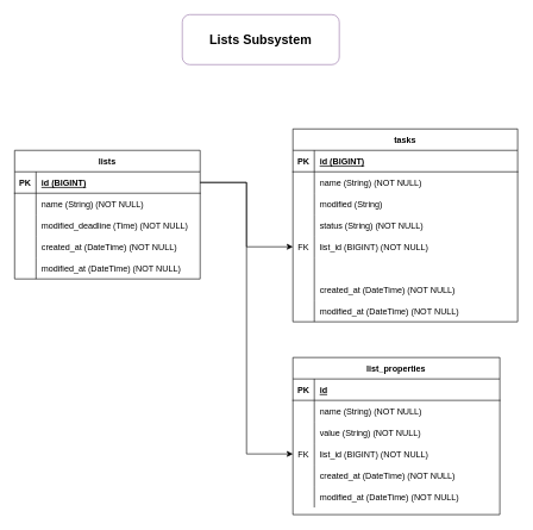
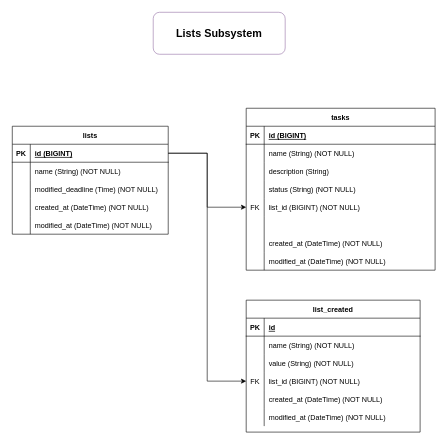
  <mxCell id="0" />
  <mxCell id="1" parent="0" />
  <mxCell id="2" value="&lt;h2&gt;&lt;b&gt;Lists Subsystem&lt;/b&gt;&lt;/h2&gt;" style="rounded=1;whiteSpace=wrap;html=1;fillColor=#ffffff;strokeColor=#9673a6;" vertex="1" parent="1"><mxGeometry x="255" y="20" width="220" height="70" as="geometry" /></mxCell>
  <mxCell id="3" value="lists" style="shape=table;startSize=30;container=1;collapsible=1;childLayout=tableLayout;fixedRows=1;rowLines=0;fontStyle=1;align=center;resizeLast=1;" vertex="1" parent="1"><mxGeometry x="20" y="210" width="260" height="180" as="geometry" /></mxCell>
  <mxCell id="4" value="" style="shape=partialRectangle;collapsible=0;dropTarget=0;pointerEvents=0;fillColor=none;top=0;left=0;bottom=1;right=0;points=[[0,0.5],[1,0.5]];portConstraint=eastwest;" vertex="1" parent="3"><mxGeometry y="30" width="260" height="30" as="geometry" /></mxCell>
  <mxCell id="5" value="PK" style="shape=partialRectangle;connectable=0;fillColor=none;top=0;left=0;bottom=0;right=0;fontStyle=1;overflow=hidden;" vertex="1" parent="4"><mxGeometry width="30" height="30" as="geometry"><mxRectangle width="30" height="30" as="alternateBounds" /></mxGeometry></mxCell>
  <mxCell id="6" value="id (BIGINT)" style="shape=partialRectangle;connectable=0;fillColor=none;top=0;left=0;bottom=0;right=0;align=left;spacingLeft=6;fontStyle=5;overflow=hidden;" vertex="1" parent="4"><mxGeometry x="30" width="230" height="30" as="geometry"><mxRectangle width="230" height="30" as="alternateBounds" /></mxGeometry></mxCell>
  <mxCell id="7" value="" style="shape=partialRectangle;collapsible=0;dropTarget=0;pointerEvents=0;fillColor=none;top=0;left=0;bottom=0;right=0;points=[[0,0.5],[1,0.5]];portConstraint=eastwest;" vertex="1" parent="3"><mxGeometry y="60" width="260" height="30" as="geometry" /></mxCell>
  <mxCell id="8" value="" style="shape=partialRectangle;connectable=0;fillColor=none;top=0;left=0;bottom=0;right=0;editable=1;overflow=hidden;" vertex="1" parent="7"><mxGeometry width="30" height="30" as="geometry"><mxRectangle width="30" height="30" as="alternateBounds" /></mxGeometry></mxCell>
  <mxCell id="9" value="name (String) (NOT NULL)" style="shape=partialRectangle;connectable=0;fillColor=none;top=0;left=0;bottom=0;right=0;align=left;spacingLeft=6;overflow=hidden;" vertex="1" parent="7"><mxGeometry x="30" width="230" height="30" as="geometry"><mxRectangle width="230" height="30" as="alternateBounds" /></mxGeometry></mxCell>
  <mxCell id="10" value="" style="shape=partialRectangle;collapsible=0;dropTarget=0;pointerEvents=0;fillColor=none;top=0;left=0;bottom=0;right=0;points=[[0,0.5],[1,0.5]];portConstraint=eastwest;" vertex="1" parent="3"><mxGeometry y="90" width="260" height="30" as="geometry" /></mxCell>
  <mxCell id="11" value="" style="shape=partialRectangle;connectable=0;fillColor=none;top=0;left=0;bottom=0;right=0;editable=1;overflow=hidden;" vertex="1" parent="10"><mxGeometry width="30" height="30" as="geometry"><mxRectangle width="30" height="30" as="alternateBounds" /></mxGeometry></mxCell>
  <mxCell id="12" value="modified_deadline (Time) (NOT NULL)" style="shape=partialRectangle;connectable=0;fillColor=none;top=0;left=0;bottom=0;right=0;align=left;spacingLeft=6;overflow=hidden;" vertex="1" parent="10"><mxGeometry x="30" width="230" height="30" as="geometry"><mxRectangle width="230" height="30" as="alternateBounds" /></mxGeometry></mxCell>
  <mxCell id="13" value="" style="shape=partialRectangle;collapsible=0;dropTarget=0;pointerEvents=0;fillColor=none;top=0;left=0;bottom=0;right=0;points=[[0,0.5],[1,0.5]];portConstraint=eastwest;" vertex="1" parent="3"><mxGeometry y="120" width="260" height="30" as="geometry" /></mxCell>
  <mxCell id="14" value="" style="shape=partialRectangle;connectable=0;fillColor=none;top=0;left=0;bottom=0;right=0;editable=1;overflow=hidden;" vertex="1" parent="13"><mxGeometry width="30" height="30" as="geometry"><mxRectangle width="30" height="30" as="alternateBounds" /></mxGeometry></mxCell>
  <mxCell id="15" value="created_at (DateTime) (NOT NULL)" style="shape=partialRectangle;connectable=0;fillColor=none;top=0;left=0;bottom=0;right=0;align=left;spacingLeft=6;overflow=hidden;" vertex="1" parent="13"><mxGeometry x="30" width="230" height="30" as="geometry"><mxRectangle width="230" height="30" as="alternateBounds" /></mxGeometry></mxCell>
  <mxCell id="16" value="" style="shape=partialRectangle;collapsible=0;dropTarget=0;pointerEvents=0;fillColor=none;top=0;left=0;bottom=0;right=0;points=[[0,0.5],[1,0.5]];portConstraint=eastwest;" vertex="1" parent="3"><mxGeometry y="150" width="260" height="30" as="geometry" /></mxCell>
  <mxCell id="17" value="" style="shape=partialRectangle;connectable=0;fillColor=none;top=0;left=0;bottom=0;right=0;editable=1;overflow=hidden;" vertex="1" parent="16"><mxGeometry width="30" height="30" as="geometry"><mxRectangle width="30" height="30" as="alternateBounds" /></mxGeometry></mxCell>
  <mxCell id="18" value="modified_at (DateTime) (NOT NULL)" style="shape=partialRectangle;connectable=0;fillColor=none;top=0;left=0;bottom=0;right=0;align=left;spacingLeft=6;overflow=hidden;" vertex="1" parent="16"><mxGeometry x="30" width="230" height="30" as="geometry"><mxRectangle width="230" height="30" as="alternateBounds" /></mxGeometry></mxCell>
  <mxCell id="19" value="tasks" style="shape=table;startSize=30;container=1;collapsible=1;childLayout=tableLayout;fixedRows=1;rowLines=0;fontStyle=1;align=center;resizeLast=1;" vertex="1" parent="1"><mxGeometry x="410" y="180" width="315" height="270" as="geometry" /></mxCell>
  <mxCell id="20" value="" style="shape=partialRectangle;collapsible=0;dropTarget=0;pointerEvents=0;fillColor=none;top=0;left=0;bottom=1;right=0;points=[[0,0.5],[1,0.5]];portConstraint=eastwest;" vertex="1" parent="19"><mxGeometry y="30" width="315" height="30" as="geometry" /></mxCell>
  <mxCell id="21" value="PK" style="shape=partialRectangle;connectable=0;fillColor=none;top=0;left=0;bottom=0;right=0;fontStyle=1;overflow=hidden;" vertex="1" parent="20"><mxGeometry width="30" height="30" as="geometry"><mxRectangle width="30" height="30" as="alternateBounds" /></mxGeometry></mxCell>
  <mxCell id="22" value="id (BIGINT)" style="shape=partialRectangle;connectable=0;fillColor=none;top=0;left=0;bottom=0;right=0;align=left;spacingLeft=6;fontStyle=5;overflow=hidden;" vertex="1" parent="20"><mxGeometry x="30" width="285" height="30" as="geometry"><mxRectangle width="285" height="30" as="alternateBounds" /></mxGeometry></mxCell>
  <mxCell id="23" value="" style="shape=partialRectangle;collapsible=0;dropTarget=0;pointerEvents=0;fillColor=none;top=0;left=0;bottom=0;right=0;points=[[0,0.5],[1,0.5]];portConstraint=eastwest;" vertex="1" parent="19"><mxGeometry y="60" width="315" height="30" as="geometry" /></mxCell>
  <mxCell id="24" value="" style="shape=partialRectangle;connectable=0;fillColor=none;top=0;left=0;bottom=0;right=0;editable=1;overflow=hidden;" vertex="1" parent="23"><mxGeometry width="30" height="30" as="geometry"><mxRectangle width="30" height="30" as="alternateBounds" /></mxGeometry></mxCell>
  <mxCell id="25" value="name (String) (NOT NULL)" style="shape=partialRectangle;connectable=0;fillColor=none;top=0;left=0;bottom=0;right=0;align=left;spacingLeft=6;overflow=hidden;" vertex="1" parent="23"><mxGeometry x="30" width="285" height="30" as="geometry"><mxRectangle width="285" height="30" as="alternateBounds" /></mxGeometry></mxCell>
  <mxCell id="26" value="" style="shape=partialRectangle;collapsible=0;dropTarget=0;pointerEvents=0;fillColor=none;top=0;left=0;bottom=0;right=0;points=[[0,0.5],[1,0.5]];portConstraint=eastwest;" vertex="1" parent="19"><mxGeometry y="90" width="315" height="30" as="geometry" /></mxCell>
  <mxCell id="27" value="" style="shape=partialRectangle;connectable=0;fillColor=none;top=0;left=0;bottom=0;right=0;editable=1;overflow=hidden;" vertex="1" parent="26"><mxGeometry width="30" height="30" as="geometry"><mxRectangle width="30" height="30" as="alternateBounds" /></mxGeometry></mxCell>
- <mxCell id="28" value="modified (String)" style="shape=partialRectangle;connectable=0;fillColor=none;top=0;left=0;bottom=0;right=0;align=left;spacingLeft=6;overflow=hidden;" vertex="1" parent="26"><mxGeometry x="30" width="285" height="30" as="geometry"><mxRectangle width="285" height="30" as="alternateBounds" /></mxGeometry></mxCell>
+ <mxCell id="28" value="description (String)" style="shape=partialRectangle;connectable=0;fillColor=none;top=0;left=0;bottom=0;right=0;align=left;spacingLeft=6;overflow=hidden;" vertex="1" parent="26"><mxGeometry x="30" width="285" height="30" as="geometry"><mxRectangle width="285" height="30" as="alternateBounds" /></mxGeometry></mxCell>
  <mxCell id="29" value="" style="shape=partialRectangle;collapsible=0;dropTarget=0;pointerEvents=0;fillColor=none;top=0;left=0;bottom=0;right=0;points=[[0,0.5],[1,0.5]];portConstraint=eastwest;" vertex="1" parent="19"><mxGeometry y="120" width="315" height="30" as="geometry" /></mxCell>
  <mxCell id="30" value="" style="shape=partialRectangle;connectable=0;fillColor=none;top=0;left=0;bottom=0;right=0;editable=1;overflow=hidden;" vertex="1" parent="29"><mxGeometry width="30" height="30" as="geometry"><mxRectangle width="30" height="30" as="alternateBounds" /></mxGeometry></mxCell>
  <mxCell id="31" value="status (String) (NOT NULL)" style="shape=partialRectangle;connectable=0;fillColor=none;top=0;left=0;bottom=0;right=0;align=left;spacingLeft=6;overflow=hidden;" vertex="1" parent="29"><mxGeometry x="30" width="285" height="30" as="geometry"><mxRectangle width="285" height="30" as="alternateBounds" /></mxGeometry></mxCell>
  <mxCell id="32" value="" style="shape=partialRectangle;collapsible=0;dropTarget=0;pointerEvents=0;fillColor=none;top=0;left=0;bottom=0;right=0;points=[[0,0.5],[1,0.5]];portConstraint=eastwest;" vertex="1" parent="19"><mxGeometry y="150" width="315" height="30" as="geometry" /></mxCell>
  <mxCell id="33" value="FK" style="shape=partialRectangle;connectable=0;fillColor=none;top=0;left=0;bottom=0;right=0;editable=1;overflow=hidden;" vertex="1" parent="32"><mxGeometry width="30" height="30" as="geometry"><mxRectangle width="30" height="30" as="alternateBounds" /></mxGeometry></mxCell>
  <mxCell id="34" value="list_id (BIGINT) (NOT NULL)" style="shape=partialRectangle;connectable=0;fillColor=none;top=0;left=0;bottom=0;right=0;align=left;spacingLeft=6;overflow=hidden;" vertex="1" parent="32"><mxGeometry x="30" width="285" height="30" as="geometry"><mxRectangle width="285" height="30" as="alternateBounds" /></mxGeometry></mxCell>
  <mxCell id="35" value="" style="shape=partialRectangle;collapsible=0;dropTarget=0;pointerEvents=0;fillColor=none;top=0;left=0;bottom=0;right=0;points=[[0,0.5],[1,0.5]];portConstraint=eastwest;" vertex="1" parent="19"><mxGeometry y="180" width="315" height="30" as="geometry" /></mxCell>
  <mxCell id="36" value="" style="shape=partialRectangle;connectable=0;fillColor=none;top=0;left=0;bottom=0;right=0;editable=1;overflow=hidden;" vertex="1" parent="35"><mxGeometry width="30" height="30" as="geometry"><mxRectangle width="30" height="30" as="alternateBounds" /></mxGeometry></mxCell>
  <mxCell id="37" value="" style="shape=partialRectangle;collapsible=0;dropTarget=0;pointerEvents=0;fillColor=none;top=0;left=0;bottom=0;right=0;points=[[0,0.5],[1,0.5]];portConstraint=eastwest;" vertex="1" parent="19"><mxGeometry y="210" width="315" height="30" as="geometry" /></mxCell>
  <mxCell id="38" value="" style="shape=partialRectangle;connectable=0;fillColor=none;top=0;left=0;bottom=0;right=0;editable=1;overflow=hidden;" vertex="1" parent="37"><mxGeometry width="30" height="30" as="geometry"><mxRectangle width="30" height="30" as="alternateBounds" /></mxGeometry></mxCell>
  <mxCell id="39" value="created_at (DateTime) (NOT NULL)" style="shape=partialRectangle;connectable=0;fillColor=none;top=0;left=0;bottom=0;right=0;align=left;spacingLeft=6;overflow=hidden;" vertex="1" parent="37"><mxGeometry x="30" width="285" height="30" as="geometry"><mxRectangle width="285" height="30" as="alternateBounds" /></mxGeometry></mxCell>
  <mxCell id="40" value="" style="shape=partialRectangle;collapsible=0;dropTarget=0;pointerEvents=0;fillColor=none;top=0;left=0;bottom=0;right=0;points=[[0,0.5],[1,0.5]];portConstraint=eastwest;" vertex="1" parent="19"><mxGeometry y="240" width="315" height="30" as="geometry" /></mxCell>
  <mxCell id="41" value="" style="shape=partialRectangle;connectable=0;fillColor=none;top=0;left=0;bottom=0;right=0;editable=1;overflow=hidden;" vertex="1" parent="40"><mxGeometry width="30" height="30" as="geometry"><mxRectangle width="30" height="30" as="alternateBounds" /></mxGeometry></mxCell>
  <mxCell id="42" value="modified_at (DateTime) (NOT NULL)" style="shape=partialRectangle;connectable=0;fillColor=none;top=0;left=0;bottom=0;right=0;align=left;spacingLeft=6;overflow=hidden;" vertex="1" parent="40"><mxGeometry x="30" width="285" height="30" as="geometry"><mxRectangle width="285" height="30" as="alternateBounds" /></mxGeometry></mxCell>
- <mxCell id="43" value="list_properties" style="shape=table;startSize=30;container=1;collapsible=1;childLayout=tableLayout;fixedRows=1;rowLines=0;fontStyle=1;align=center;resizeLast=1;" vertex="1" parent="1"><mxGeometry x="410" y="500" width="290" height="220" as="geometry" /></mxCell>
+ <mxCell id="43" value="list_created" style="shape=table;startSize=30;container=1;collapsible=1;childLayout=tableLayout;fixedRows=1;rowLines=0;fontStyle=1;align=center;resizeLast=1;" vertex="1" parent="1"><mxGeometry x="410" y="500" width="290" height="220" as="geometry" /></mxCell>
  <mxCell id="44" value="" style="shape=partialRectangle;collapsible=0;dropTarget=0;pointerEvents=0;fillColor=none;top=0;left=0;bottom=1;right=0;points=[[0,0.5],[1,0.5]];portConstraint=eastwest;" vertex="1" parent="43"><mxGeometry y="30" width="290" height="30" as="geometry" /></mxCell>
  <mxCell id="45" value="PK" style="shape=partialRectangle;connectable=0;fillColor=none;top=0;left=0;bottom=0;right=0;fontStyle=1;overflow=hidden;" vertex="1" parent="44"><mxGeometry width="30" height="30" as="geometry"><mxRectangle width="30" height="30" as="alternateBounds" /></mxGeometry></mxCell>
  <mxCell id="46" value="id" style="shape=partialRectangle;connectable=0;fillColor=none;top=0;left=0;bottom=0;right=0;align=left;spacingLeft=6;fontStyle=5;overflow=hidden;" vertex="1" parent="44"><mxGeometry x="30" width="260" height="30" as="geometry"><mxRectangle width="260" height="30" as="alternateBounds" /></mxGeometry></mxCell>
  <mxCell id="47" value="" style="shape=partialRectangle;collapsible=0;dropTarget=0;pointerEvents=0;fillColor=none;top=0;left=0;bottom=0;right=0;points=[[0,0.5],[1,0.5]];portConstraint=eastwest;" vertex="1" parent="43"><mxGeometry y="60" width="290" height="30" as="geometry" /></mxCell>
  <mxCell id="48" value="" style="shape=partialRectangle;connectable=0;fillColor=none;top=0;left=0;bottom=0;right=0;editable=1;overflow=hidden;" vertex="1" parent="47"><mxGeometry width="30" height="30" as="geometry"><mxRectangle width="30" height="30" as="alternateBounds" /></mxGeometry></mxCell>
  <mxCell id="49" value="name (String) (NOT NULL)" style="shape=partialRectangle;connectable=0;fillColor=none;top=0;left=0;bottom=0;right=0;align=left;spacingLeft=6;overflow=hidden;" vertex="1" parent="47"><mxGeometry x="30" width="260" height="30" as="geometry"><mxRectangle width="260" height="30" as="alternateBounds" /></mxGeometry></mxCell>
  <mxCell id="50" value="" style="shape=partialRectangle;collapsible=0;dropTarget=0;pointerEvents=0;fillColor=none;top=0;left=0;bottom=0;right=0;points=[[0,0.5],[1,0.5]];portConstraint=eastwest;" vertex="1" parent="43"><mxGeometry y="90" width="290" height="30" as="geometry" /></mxCell>
  <mxCell id="51" value="" style="shape=partialRectangle;connectable=0;fillColor=none;top=0;left=0;bottom=0;right=0;editable=1;overflow=hidden;" vertex="1" parent="50"><mxGeometry width="30" height="30" as="geometry"><mxRectangle width="30" height="30" as="alternateBounds" /></mxGeometry></mxCell>
  <mxCell id="52" value="value (String) (NOT NULL)" style="shape=partialRectangle;connectable=0;fillColor=none;top=0;left=0;bottom=0;right=0;align=left;spacingLeft=6;overflow=hidden;" vertex="1" parent="50"><mxGeometry x="30" width="260" height="30" as="geometry"><mxRectangle width="260" height="30" as="alternateBounds" /></mxGeometry></mxCell>
  <mxCell id="53" value="" style="shape=partialRectangle;collapsible=0;dropTarget=0;pointerEvents=0;fillColor=none;top=0;left=0;bottom=0;right=0;points=[[0,0.5],[1,0.5]];portConstraint=eastwest;" vertex="1" parent="43"><mxGeometry y="120" width="290" height="30" as="geometry" /></mxCell>
  <mxCell id="54" value="FK" style="shape=partialRectangle;connectable=0;fillColor=none;top=0;left=0;bottom=0;right=0;editable=1;overflow=hidden;" vertex="1" parent="53"><mxGeometry width="30" height="30" as="geometry"><mxRectangle width="30" height="30" as="alternateBounds" /></mxGeometry></mxCell>
  <mxCell id="55" value="list_id (BIGINT) (NOT NULL)" style="shape=partialRectangle;connectable=0;fillColor=none;top=0;left=0;bottom=0;right=0;align=left;spacingLeft=6;overflow=hidden;" vertex="1" parent="53"><mxGeometry x="30" width="260" height="30" as="geometry"><mxRectangle width="260" height="30" as="alternateBounds" /></mxGeometry></mxCell>
  <mxCell id="56" value="" style="shape=partialRectangle;collapsible=0;dropTarget=0;pointerEvents=0;fillColor=none;top=0;left=0;bottom=0;right=0;points=[[0,0.5],[1,0.5]];portConstraint=eastwest;" vertex="1" parent="43"><mxGeometry y="150" width="290" height="30" as="geometry" /></mxCell>
  <mxCell id="57" value="" style="shape=partialRectangle;connectable=0;fillColor=none;top=0;left=0;bottom=0;right=0;editable=1;overflow=hidden;" vertex="1" parent="56"><mxGeometry width="30" height="30" as="geometry"><mxRectangle width="30" height="30" as="alternateBounds" /></mxGeometry></mxCell>
  <mxCell id="58" value="created_at (DateTime) (NOT NULL)" style="shape=partialRectangle;connectable=0;fillColor=none;top=0;left=0;bottom=0;right=0;align=left;spacingLeft=6;overflow=hidden;" vertex="1" parent="56"><mxGeometry x="30" width="260" height="30" as="geometry"><mxRectangle width="260" height="30" as="alternateBounds" /></mxGeometry></mxCell>
  <mxCell id="59" value="" style="shape=partialRectangle;collapsible=0;dropTarget=0;pointerEvents=0;fillColor=none;top=0;left=0;bottom=0;right=0;points=[[0,0.5],[1,0.5]];portConstraint=eastwest;" vertex="1" parent="43"><mxGeometry y="180" width="290" height="30" as="geometry" /></mxCell>
  <mxCell id="60" value="" style="shape=partialRectangle;connectable=0;fillColor=none;top=0;left=0;bottom=0;right=0;editable=1;overflow=hidden;" vertex="1" parent="59"><mxGeometry width="30" height="30" as="geometry"><mxRectangle width="30" height="30" as="alternateBounds" /></mxGeometry></mxCell>
  <mxCell id="61" value="modified_at (DateTime) (NOT NULL)" style="shape=partialRectangle;connectable=0;fillColor=none;top=0;left=0;bottom=0;right=0;align=left;spacingLeft=6;overflow=hidden;" vertex="1" parent="59"><mxGeometry x="30" width="260" height="30" as="geometry"><mxRectangle width="260" height="30" as="alternateBounds" /></mxGeometry></mxCell>
  <mxCell id="62" style="edgeStyle=orthogonalEdgeStyle;rounded=0;orthogonalLoop=1;jettySize=auto;html=1;entryX=0;entryY=0.5;entryDx=0;entryDy=0;" edge="1" parent="1" source="4" target="32"><mxGeometry relative="1" as="geometry" /></mxCell>
  <mxCell id="63" style="edgeStyle=orthogonalEdgeStyle;rounded=0;orthogonalLoop=1;jettySize=auto;html=1;entryX=0;entryY=0.5;entryDx=0;entryDy=0;" edge="1" parent="1" source="4" target="53"><mxGeometry relative="1" as="geometry" /></mxCell>
